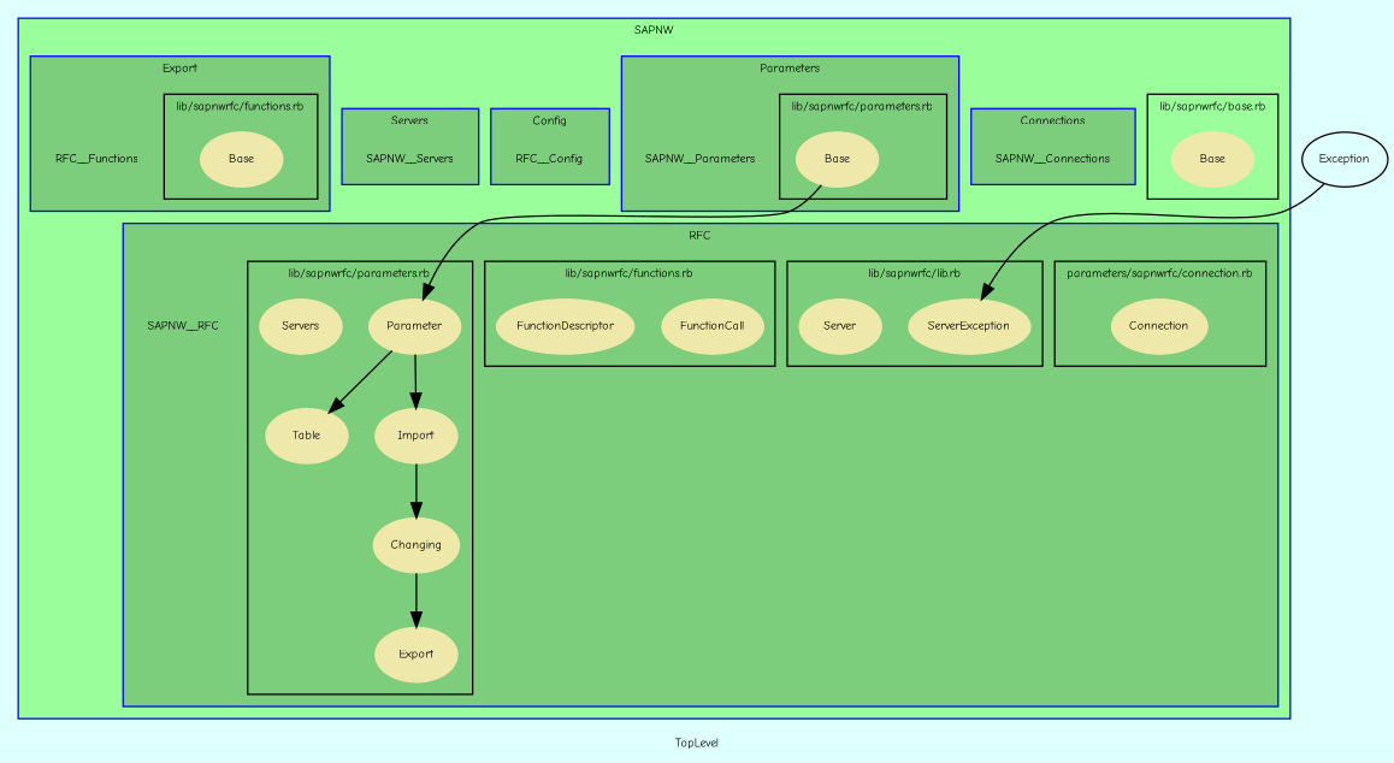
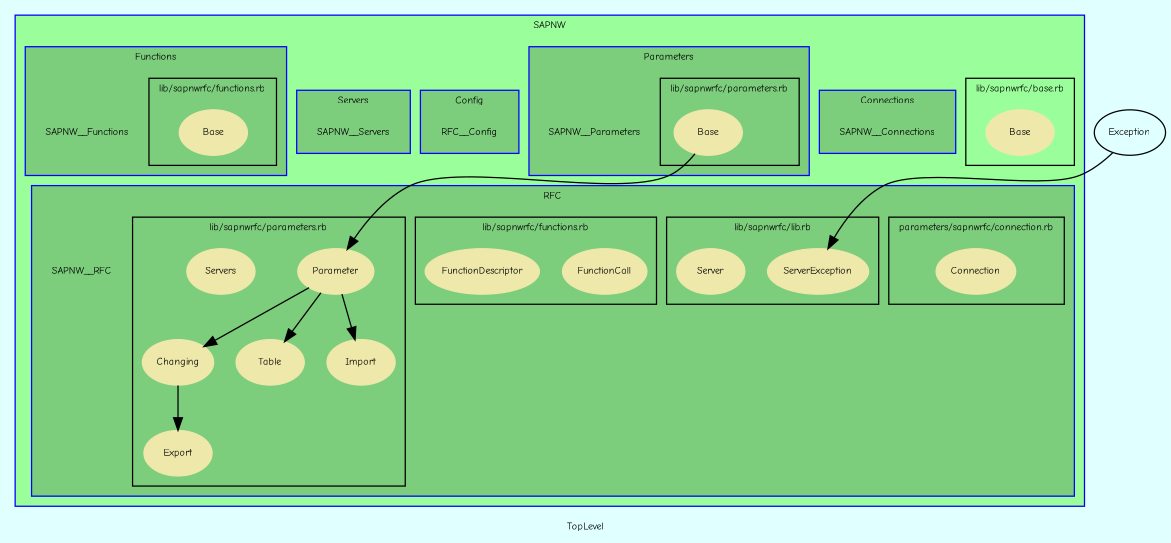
  digraph {
    bgcolor=lightcyan1
    compound=true
    fontname="Comic Neue"
    fontsize=8
    label=TopLevel
    node [color=palegoldenrod fontcolor=black fontname="Comic Neue" fontsize=8 shape=ellipse style=filled]
    edge [fontname="Comic Neue"]
    n1 [label=Base]
    SAPNW__Connections [color=black height=0.01 shape=plaintext width=0.75 fontcolor="" style=""]
    n3 [label=Base]
    SAPNW__Parameters [color=black height=0.01 shape=plaintext width=0.01 fontcolor="" style=""]
    n5 [color=black height=0.01 label=RFC__Config shape=plaintext width=0.75 fontcolor="" style=""]
    n6 [label=Connection]
    n7 [label=ServerException]
    n8 [label=Server]
    n9 [label=FunctionCall]
    n10 [label=FunctionDescriptor]
    n11 [label=Parameter]
    n12 [label=Export]
    n13 [label=Changing]
    n14 [label=Table]
    n15 [label=Import]
    n16 [label=Servers]
    SAPNW__RFC [color=black height=0.01 shape=plaintext width=0.01 fontcolor="" style=""]
    SAPNW__Servers [color=black height=0.01 shape=plaintext width=0.75 fontcolor="" style=""]
    n19 [label=Base]
-   SAPNW__Functions [color=black height=0.01 shape=plaintext width=0.01 label=RFC__Functions fontcolor="" style=""]
+   SAPNW__Functions [color=black height=0.01 shape=plaintext width=0.01 fontcolor="" style=""]
    n21 [color=black label=Exception fontcolor="" shape="" style=""]
    subgraph cluster_1 {
      color=blue
      fillcolor=palegreen1
      label=SAPNW
      style=filled
      subgraph cluster_2 {
        color=black
        fillcolor=palegreen1
        label="lib/sapnwrfc/base.rb"
        style=filled
        n1
      }
      subgraph cluster_3 {
        color=blue
        fillcolor=palegreen3
        label=Connections
        style=filled
        SAPNW__Connections
      }
      subgraph cluster_4 {
        color=blue
        fillcolor=palegreen3
        label=Parameters
        style=filled
        SAPNW__Parameters
        subgraph cluster_5 {
          color=black
          fillcolor=palegreen3
          label="lib/sapnwrfc/parameters.rb"
          style=filled
          n3
        }
      }
      subgraph cluster_6 {
        color=blue
        fillcolor=palegreen3
        label=Config
        style=filled
        n5
      }
      subgraph cluster_7 {
        color=blue
        fillcolor=palegreen3
        label=RFC
        style=filled
        SAPNW__RFC
        subgraph cluster_8 {
          color=black
          fillcolor=palegreen3
          label="parameters/sapnwrfc/connection.rb"
          style=filled
          n6
        }
        subgraph cluster_9 {
          color=black
          fillcolor=palegreen3
          label="lib/sapnwrfc/lib.rb"
          style=filled
          n7
          n8
        }
        subgraph cluster_10 {
          color=black
          fillcolor=palegreen3
          label="lib/sapnwrfc/functions.rb"
          style=filled
          n9
          n10
        }
        subgraph cluster_11 {
          color=black
          fillcolor=palegreen3
          label="lib/sapnwrfc/parameters.rb"
          style=filled
          n11
          n12
          n13
          n14
          n15
          n16
        }
      }
      subgraph cluster_12 {
        color=blue
        fillcolor=palegreen3
        label=Servers
        style=filled
        SAPNW__Servers
      }
      subgraph cluster_13 {
        color=blue
        fillcolor=palegreen3
-       label=Export
+       label=Functions
        style=filled
        SAPNW__Functions
        subgraph cluster_14 {
          color=black
          fillcolor=palegreen3
          label="lib/sapnwrfc/functions.rb"
          style=filled
          n19
        }
      }
    }
    n3 -> n11
-   n15 -> n13
+   n11 -> n13
    n11 -> n14
    n11 -> n15
    n13 -> n12
    n21 -> n7
  }
